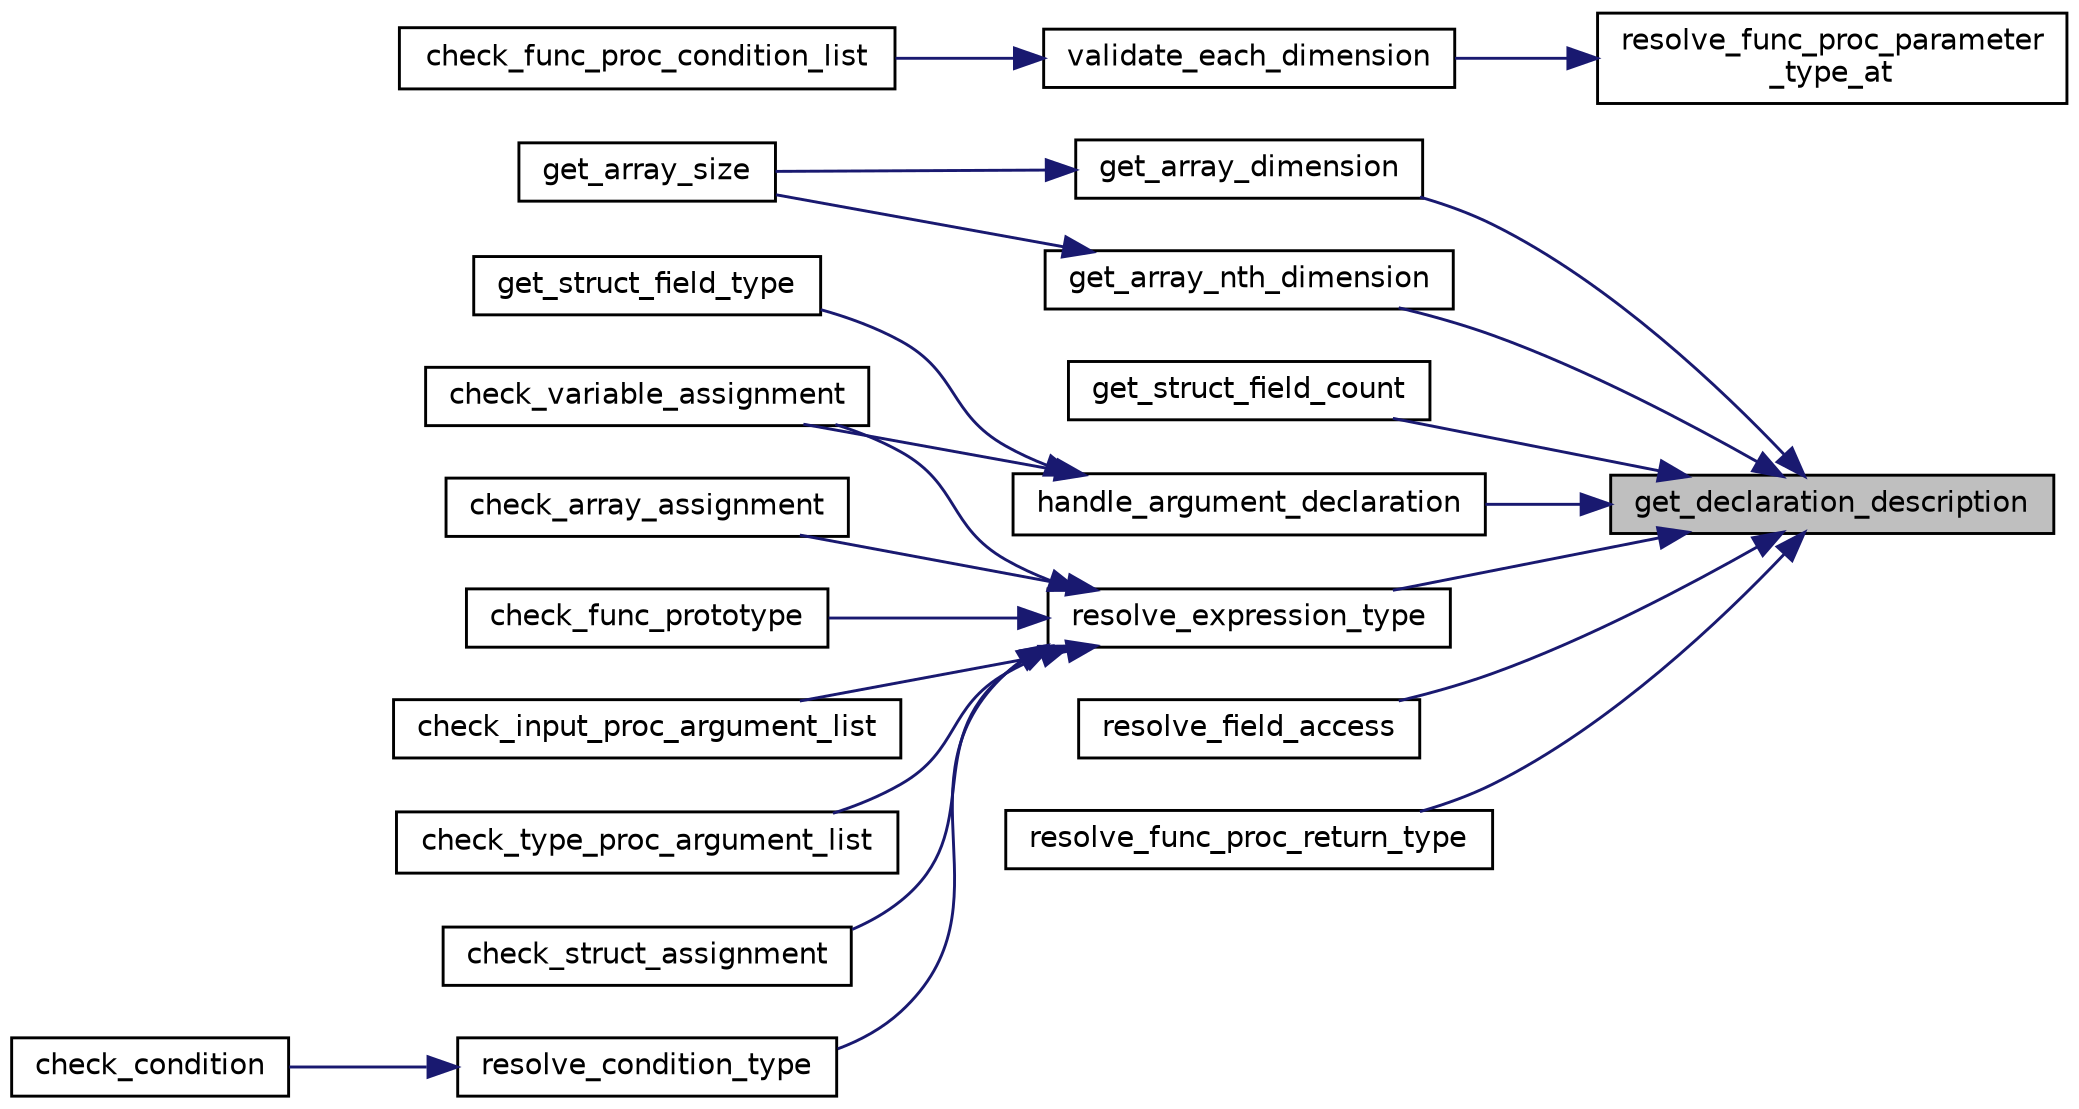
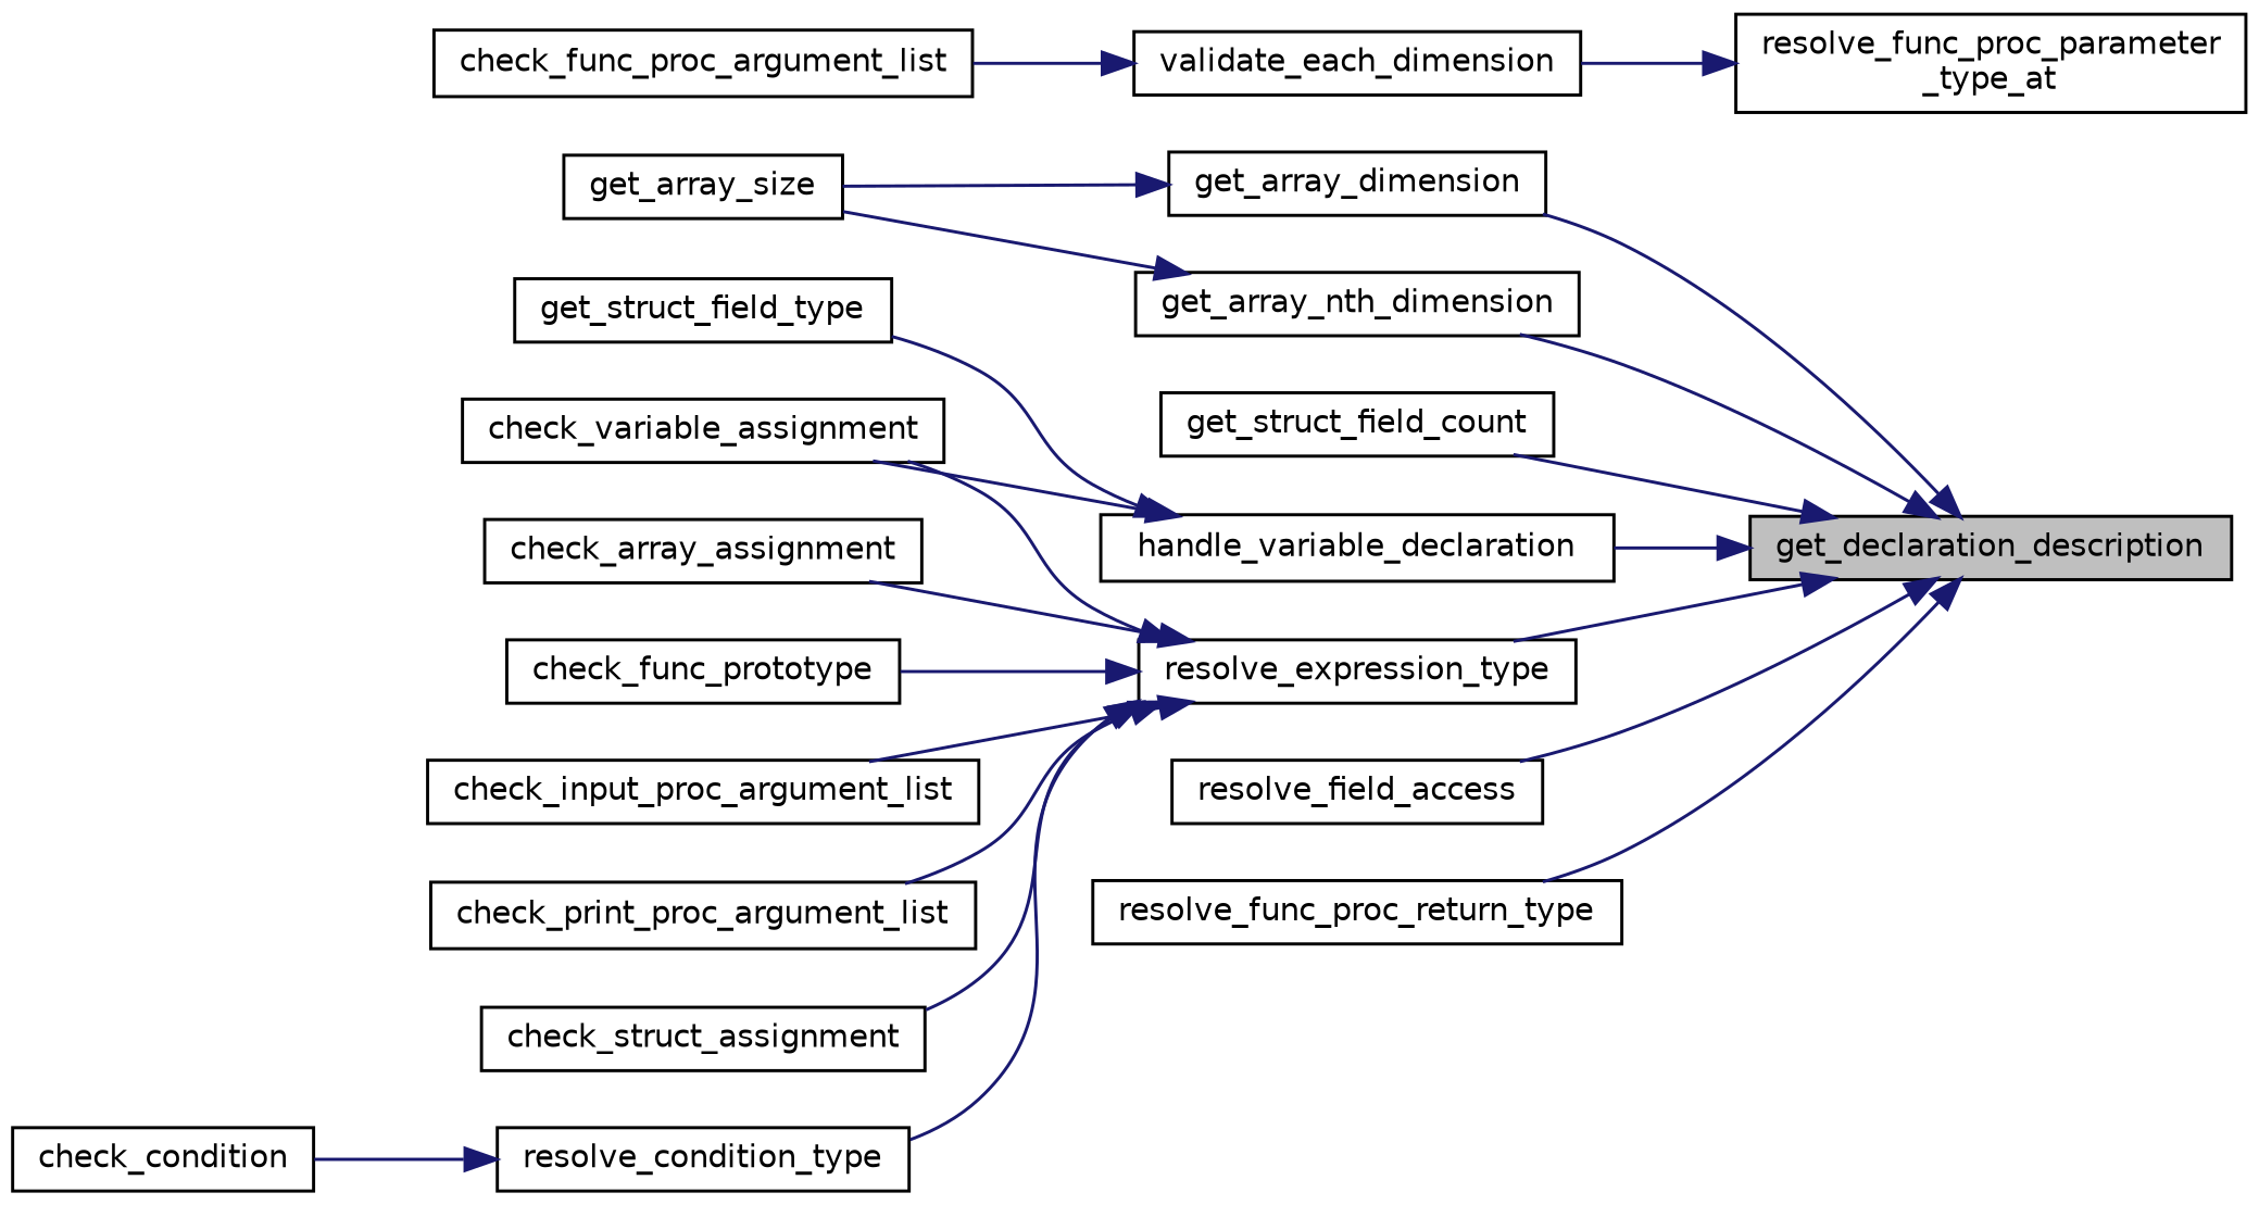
  digraph {
    rankdir=RL
    node [color=black fillcolor=white fontname=Helvetica fontsize=10 shape=record style=filled]
    edge [color=midnightblue dir=back fontname=Helvetica fontsize=10 labelfontname=Helvetica labelfontsize=10 style=solid]
    n1 [fillcolor=grey75 fontcolor=black height=0.2 label=get_declaration_description width=0.4]
    n2 [height=0.2 label=get_array_dimension width=0.4]
    n3 [height=0.2 label=get_array_nth_dimension width=0.4]
    n4 [height=0.2 label=get_struct_field_count width=0.4]
-   n5 [height=0.2 label=handle_argument_declaration width=0.4]
+   n5 [height=0.2 label=handle_variable_declaration width=0.4]
    n6 [height=0.2 label=resolve_expression_type width=0.4]
    n7 [height=0.2 label=resolve_field_access width=0.4]
    n8 [height=0.2 label=resolve_func_proc_return_type width=0.4]
    n9 [height=0.2 label=check_variable_assignment width=0.4]
    n10 [height=0.2 label=get_array_size width=0.4]
    n11 [height=0.2 label=get_struct_field_type width=0.4]
    n12 [height=0.2 label=check_array_assignment width=0.4]
    n13 [height=0.2 label=check_func_prototype width=0.4]
    n14 [height=0.2 label=check_input_proc_argument_list width=0.4]
-   n15 [height=0.2 label=check_type_proc_argument_list width=0.4]
+   n15 [height=0.2 label=check_print_proc_argument_list width=0.4]
    n16 [height=0.2 label=check_struct_assignment width=0.4]
    n17 [height=0.2 label=resolve_condition_type width=0.4]
    n18 [height=0.2 label="resolve_func_proc_parameter\l_type_at" width=0.4]
    n19 [height=0.2 label=validate_each_dimension width=0.4]
    n20 [height=0.2 label=check_condition width=0.4]
-   n21 [height=0.2 label=check_func_proc_condition_list width=0.4]
+   n21 [height=0.2 label=check_func_proc_argument_list width=0.4]
    n1 -> n2
    n1 -> n3
    n1 -> n4
    n1 -> n5
    n1 -> n6
    n1 -> n7
    n1 -> n8
    n2 -> n10
    n3 -> n10
    n5 -> n9
    n5 -> n11
    n6 -> n9
    n6 -> n12
    n6 -> n13
    n6 -> n14
    n6 -> n15
    n6 -> n16
    n6 -> n17
    n17 -> n20
    n18 -> n19
    n19 -> n21
  }
